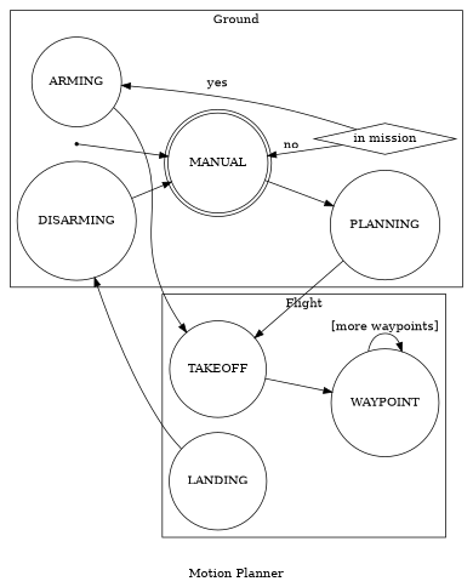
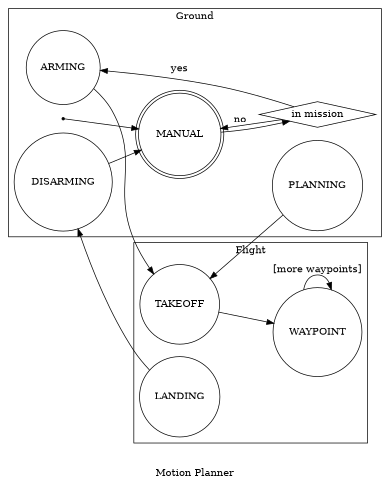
  digraph {
    label="Motion Planner"
    rankdir=LR
    node [shape=circle]
    ARMING
    DISARMING
    init [shape=point]
    n4 [label="in mission" shape=diamond]
    MANUAL [shape=doublecircle]
    PLANNING
    TAKEOFF
    LANDING
    WAYPOINT
    subgraph cluster_1 {
      label=Ground
      init
      n4
      MANUAL
      PLANNING
      subgraph sub_2 {
        label=Ground
        rank=same
        ARMING
        DISARMING
      }
    }
    subgraph cluster_3 {
      label=Flight
      WAYPOINT
      subgraph sub_4 {
        label=Flight
        rank=same
        TAKEOFF
        LANDING
      }
    }
    ARMING -> TAKEOFF
    DISARMING -> MANUAL
    init -> MANUAL
    n4 -> ARMING [label=yes]
    n4 -> MANUAL [label=no]
-   MANUAL -> PLANNING
+   MANUAL -> n4
    PLANNING -> TAKEOFF
    TAKEOFF -> WAYPOINT
    LANDING -> DISARMING
    WAYPOINT -> WAYPOINT [label="[more waypoints]"]
  }
